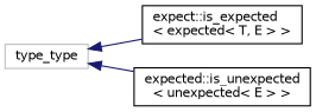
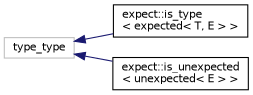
  digraph {
    fontname="DejaVu Sans"
    rankdir=LR
    node [color=black fillcolor=white fontname="DejaVu Sans" fontsize=10 shape=record style=filled]
    edge [color=midnightblue dir=back fontname="DejaVu Sans" fontsize=10 labelfontname=Helvetica labelfontsize=10 style=solid]
    n1 [color=grey75 height=0.2 label=type_type width=0.4]
-   n2 [height=0.2 label="expect::is_expected\l\< expected\< T, E \> \>" width=0.4]
-   n3 [height=0.2 label="expected::is_unexpected\l\< unexpected\< E \> \>" width=0.4]
+   n2 [height=0.2 label="expect::is_type\l\< expected\< T, E \> \>" width=0.4]
+   n3 [height=0.2 label="expect::is_unexpected\l\< unexpected\< E \> \>" width=0.4]
    n1 -> n2
    n1 -> n3
  }
